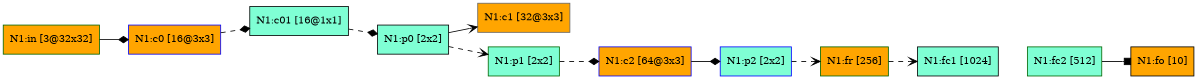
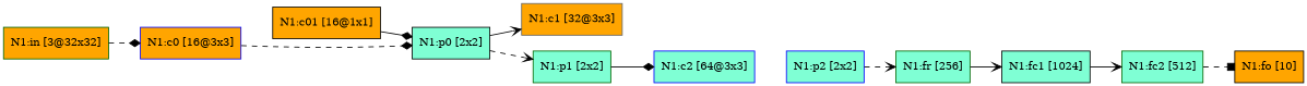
  digraph {
    rankdir=LR
    node [color=darkgreen fillcolor=aquamarine fontsize=12 shape=box style=filled]
    edge [arrowhead=diamond style=dashed]
    n1 [fillcolor=orange label="N1:in [3@32x32]"]
    n2 [color=blue fillcolor=orange label="N1:c0 [16@3x3]"]
-   n3 [color=black label="N1:c01 [16@1x1]"]
+   n3 [color=black fillcolor=orange label="N1:c01 [16@1x1]"]
    n4 [color=black label="N1:p0 [2x2]"]
    n5 [color=gray40 fillcolor=orange label="N1:c1 [32@3x3]"]
    n6 [label="N1:p1 [2x2]"]
-   n7 [color=blue fillcolor=orange label="N1:c2 [64@3x3]"]
+   n7 [color=blue label="N1:c2 [64@3x3]"]
    n8 [color=blue label="N1:p2 [2x2]"]
-   n9 [fillcolor=orange label="N1:fr [256]"]
+   n9 [label="N1:fr [256]"]
    n10 [color=black label="N1:fc1 [1024]"]
    n11 [label="N1:fc2 [512]"]
    n12 [color=black fillcolor=orange label="N1:fo [10]"]
-   n1 -> n2 [style=solid]
-   n2 -> n3
-   n3 -> n4
+   n1 -> n2
+   n2 -> n4
+   n3 -> n4 [style=solid]
    n4 -> n5 [arrowhead=vee style=solid]
    n4 -> n6 [arrowhead=vee]
-   n6 -> n7
-   n7 -> n8 [style=solid]
+   n6 -> n7 [style=solid]
    n8 -> n9 [arrowhead=vee]
-   n9 -> n10 [arrowhead=vee]
-   n11 -> n12 [arrowhead=box style=solid]
+   n9 -> n10 [arrowhead=vee style=solid]
+   n10 -> n11 [arrowhead=vee style=solid]
+   n11 -> n12 [arrowhead=box]
  }
